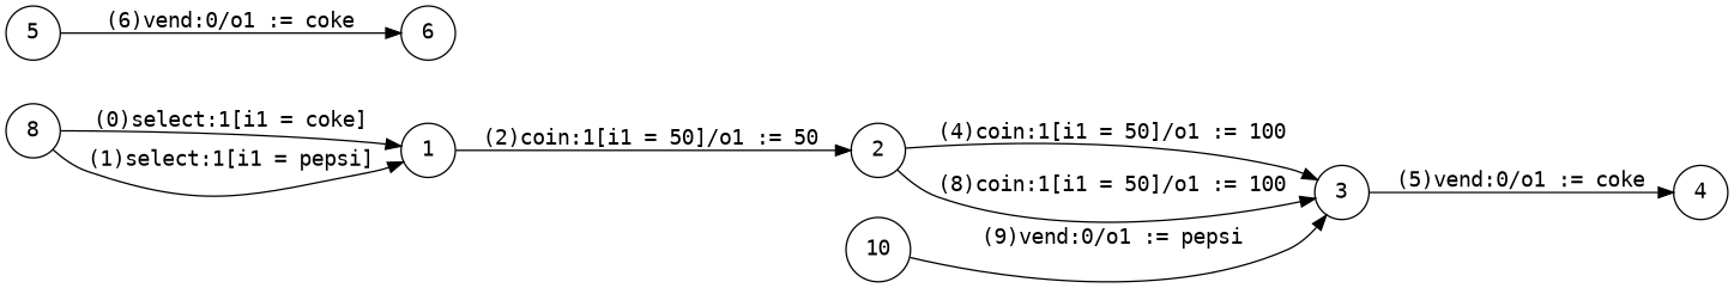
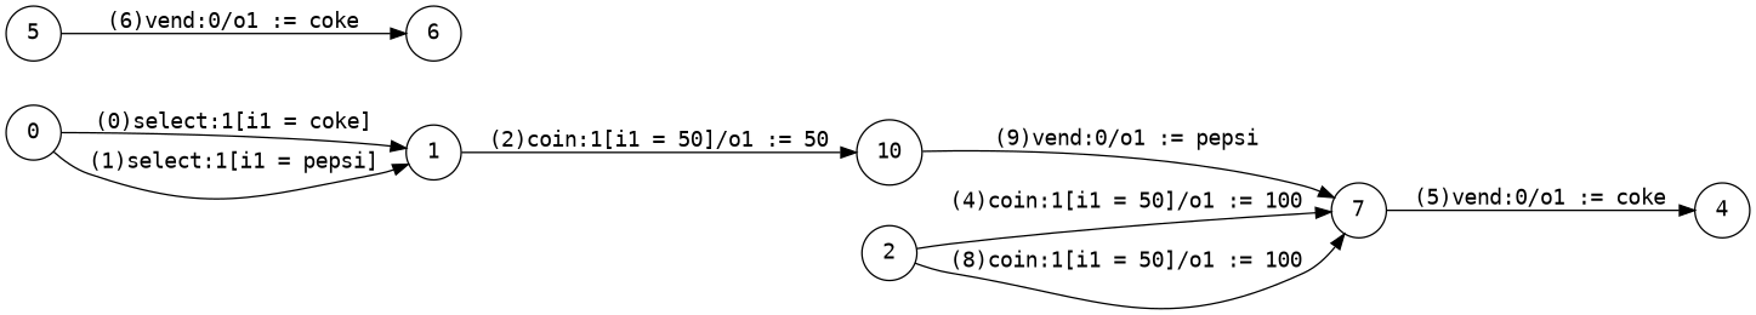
  digraph {
    fontname="DejaVu Sans Mono"
    rankdir=LR
    node [color=black fillcolor=white fontname="DejaVu Sans Mono" shape=circle style=filled]
    edge [fontname="DejaVu Sans Mono"]
-   0 [label=8]
+   0
    1
    2
-   3
+   3 [label=7]
    5
    6
    4
    10
    0 -> 1 [label=<(0)select:1&#91;i1 = coke&#93;>]
    0 -> 1 [label=<(1)select:1&#91;i1 = pepsi&#93;>]
-   1 -> 2 [label=<(2)coin:1&#91;i1 = 50&#93;/o1 := 50>]
+   1 -> 10 [label=<(2)coin:1&#91;i1 = 50&#93;/o1 := 50>]
    2 -> 3 [label=<(4)coin:1&#91;i1 = 50&#93;/o1 := 100>]
    2 -> 3 [label=<(8)coin:1&#91;i1 = 50&#93;/o1 := 100>]
    3 -> 4 [label=<(5)vend:0/o1 := coke>]
    5 -> 6 [label=<(6)vend:0/o1 := coke>]
    10 -> 3 [label=<(9)vend:0/o1 := pepsi>]
  }
